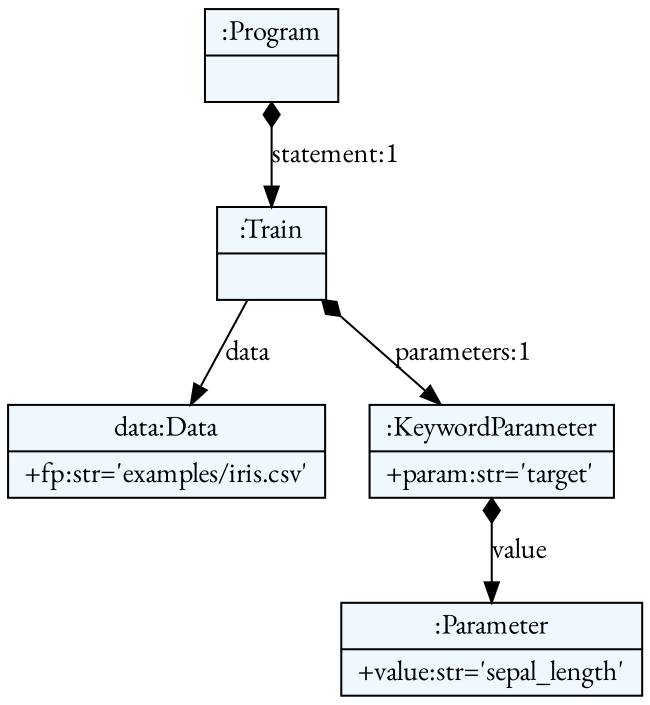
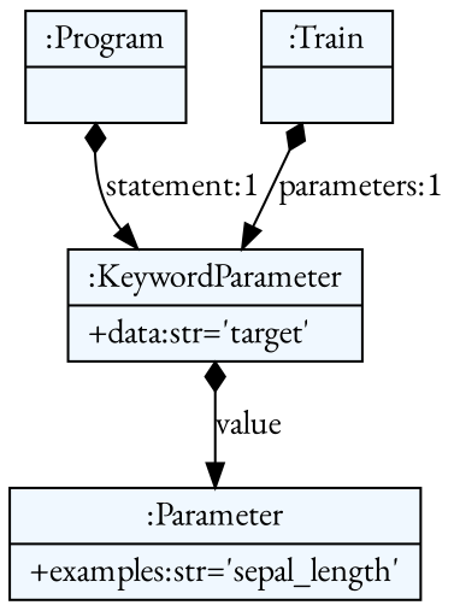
  digraph {
    fontname="EB Garamond"
    fontsize=8
    nodesep=0.3
    node [fillcolor=aliceblue fontname="EB Garamond" shape=record style=filled]
    edge [arrowtail=diamond dir=both fontname="EB Garamond"]
    n1 [label="{:Program|}"]
    n2 [label="{:Train|}"]
-   n3 [label="{data:Data|+fp:str='examples/iris.csv'\l}"]
-   n4 [label="{:KeywordParameter|+param:str='target'\l}"]
-   n5 [label="{:Parameter|+value:str='sepal_length'\l}"]
-   n1 -> n2 [label="statement:1"]
-   n2 -> n3 [arrowtail=empty dir=black label=data]
+   n4 [label="{:KeywordParameter|+data:str='target'\l}"]
+   n5 [label="{:Parameter|+examples:str='sepal_length'\l}"]
+   n1 -> n4 [label="statement:1"]
    n2 -> n4 [label="parameters:1"]
    n4 -> n5 [label=value]
  }
